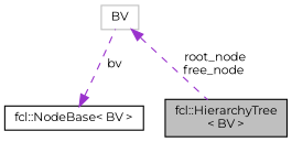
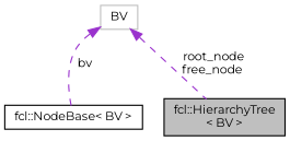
  digraph {
    fontname=Montserrat
    node [color=black fillcolor=white fontname=Montserrat fontsize=10 shape=record style=filled]
    edge [color=darkorchid3 dir=back fontname=Montserrat fontsize=10 labelfontname=FreeSans labelfontsize=10 style=dashed]
    n1 [fillcolor=grey75 fontcolor=black height=0.2 label="fcl::HierarchyTree\l\< BV \>" width=0.4]
    n2 [height=0.2 label="fcl::NodeBase\< BV \>" width=0.4]
    n3 [color=grey75 height=0.2 label=BV width=0.4]
    n3 -> n1 [label=" root_node\nfree_node"]
-   n2 -> n3 [label=" bv"]
+   n3 -> n2 [label=" bv"]
  }
